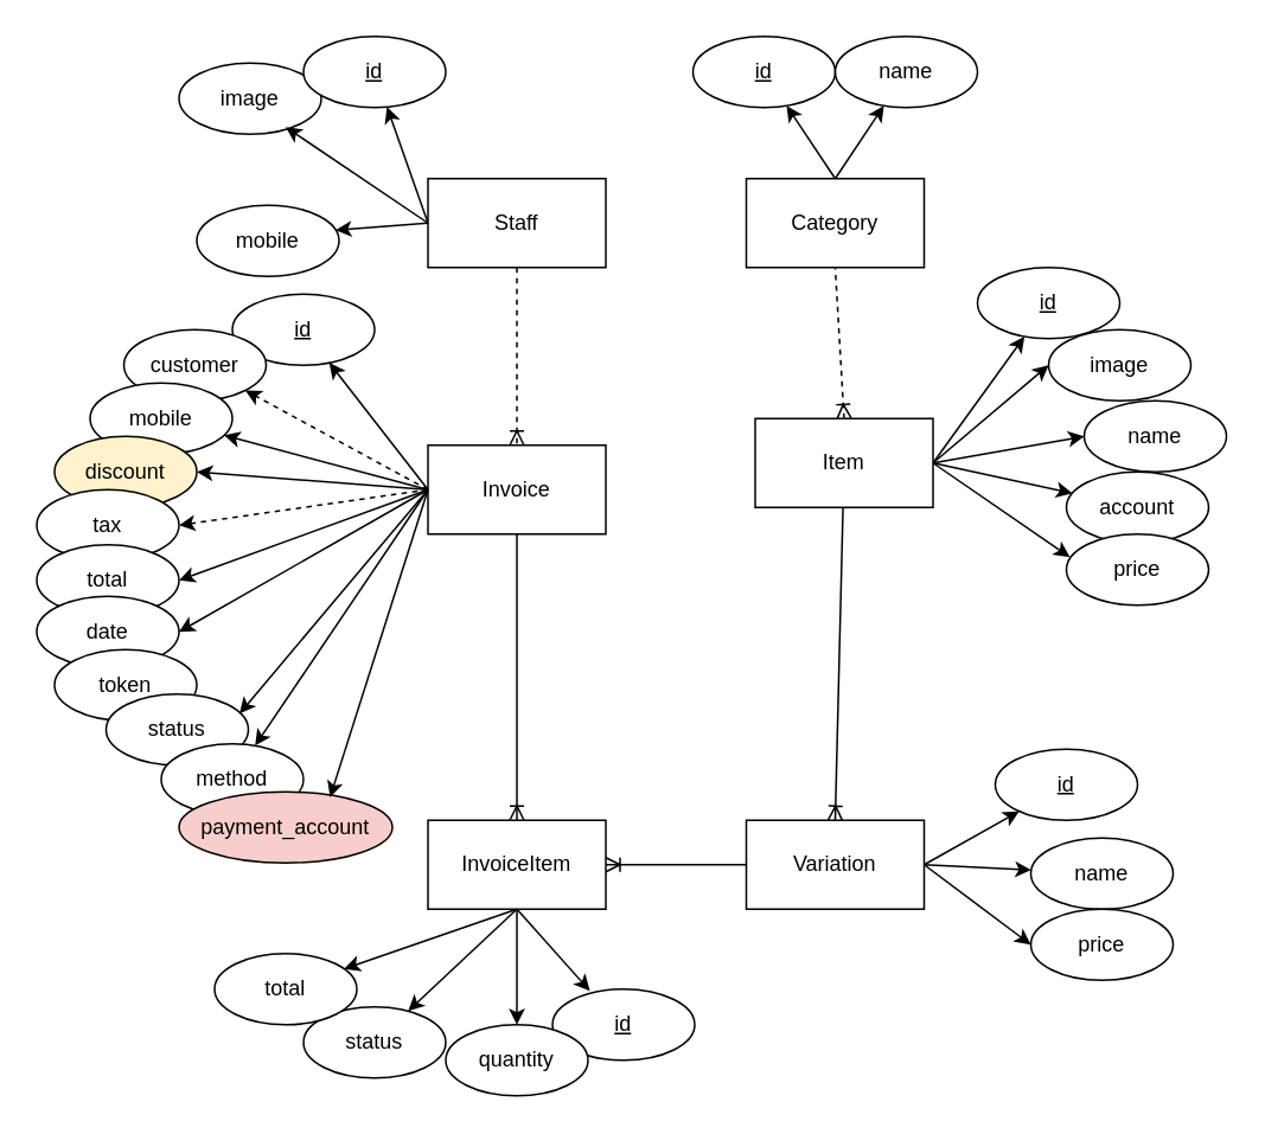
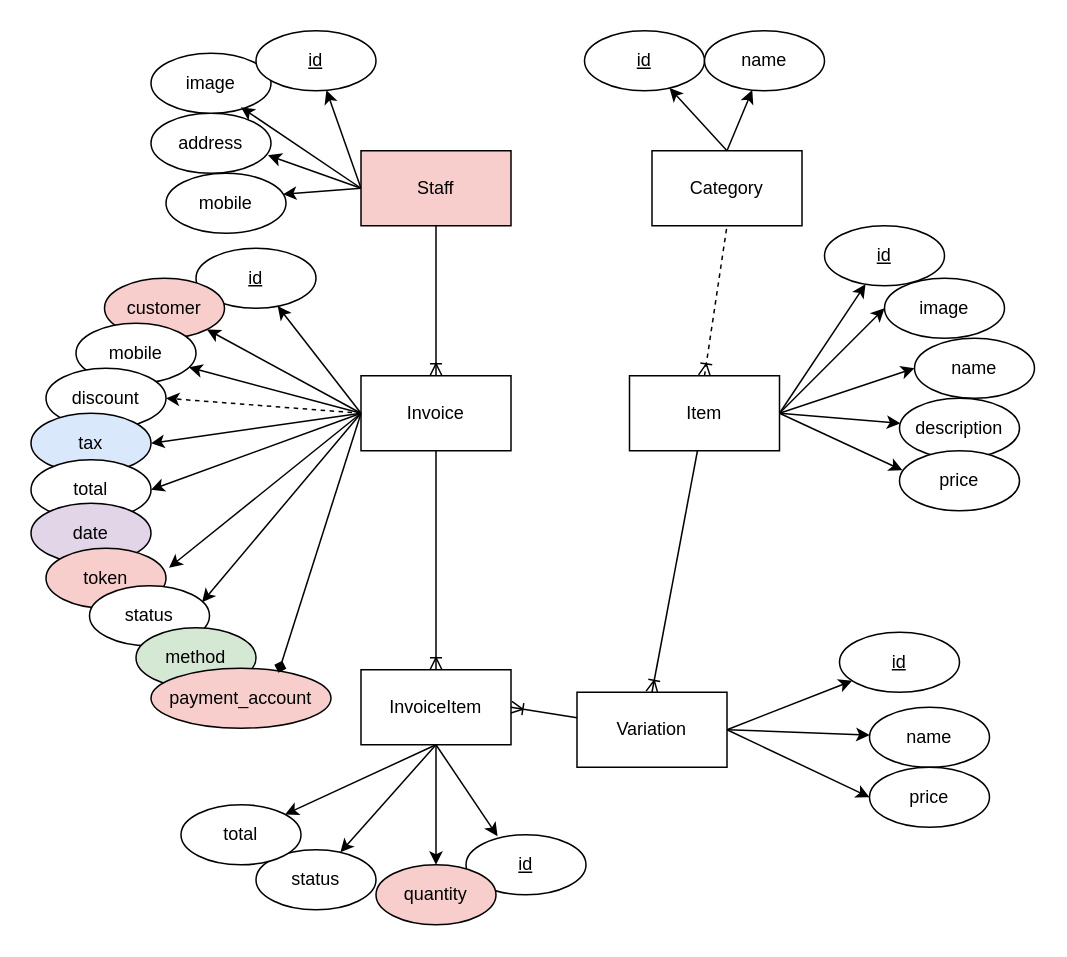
  <mxCell id="0" />
  <mxCell id="1" parent="0" />
  <mxCell id="2" style="edgeStyle=none;rounded=0;orthogonalLoop=1;jettySize=auto;html=1;exitX=0;exitY=0.5;exitDx=0;exitDy=0;" parent="1" source="4" target="40" edge="1"><mxGeometry relative="1" as="geometry" /></mxCell>
- <mxCell id="3" style="edgeStyle=orthogonalEdgeStyle;rounded=0;orthogonalLoop=1;jettySize=auto;html=1;exitX=0.5;exitY=1;exitDx=0;exitDy=0;endArrow=ERoneToMany;endFill=0;dashed=1;" edge="1" parent="1" source="4" target="27"><mxGeometry relative="1" as="geometry" /></mxCell>
- <mxCell id="4" value="Staff" style="rounded=1;whiteSpace=wrap;html=1;arcSize=0;" parent="1" vertex="1"><mxGeometry x="240" y="100" width="100" height="50" as="geometry" /></mxCell>
+ <mxCell id="3" style="edgeStyle=orthogonalEdgeStyle;rounded=0;orthogonalLoop=1;jettySize=auto;html=1;exitX=0.5;exitY=1;exitDx=0;exitDy=0;endArrow=ERoneToMany;endFill=0;" edge="1" parent="1" source="4" target="27"><mxGeometry relative="1" as="geometry" /></mxCell>
+ <mxCell id="4" value="Staff" style="rounded=1;whiteSpace=wrap;html=1;arcSize=0;fillColor=#f8cecc;" parent="1" vertex="1"><mxGeometry x="240" y="100" width="100" height="50" as="geometry" /></mxCell>
  <mxCell id="5" style="edgeStyle=none;rounded=0;orthogonalLoop=1;jettySize=auto;html=1;exitX=0.5;exitY=0;exitDx=0;exitDy=0;" parent="1" source="7" target="45" edge="1"><mxGeometry relative="1" as="geometry" /></mxCell>
  <mxCell id="6" style="edgeStyle=none;rounded=0;orthogonalLoop=1;jettySize=auto;html=1;exitX=0.5;exitY=0;exitDx=0;exitDy=0;" parent="1" source="7" target="46" edge="1"><mxGeometry relative="1" as="geometry" /></mxCell>
- <mxCell id="7" value="Category" style="rounded=1;whiteSpace=wrap;html=1;arcSize=0;" parent="1" vertex="1"><mxGeometry x="419" y="100" width="100" height="50" as="geometry" /></mxCell>
+ <mxCell id="7" value="Category" style="rounded=1;whiteSpace=wrap;html=1;arcSize=0;" parent="1" vertex="1"><mxGeometry x="434" y="100" width="100" height="50" as="geometry" /></mxCell>
  <mxCell id="8" style="edgeStyle=none;rounded=0;orthogonalLoop=1;jettySize=auto;html=1;exitX=0.5;exitY=0;exitDx=0;exitDy=0;entryX=0.5;entryY=1;entryDx=0;entryDy=0;endArrow=none;endFill=0;startArrow=ERoneToMany;startFill=0;dashed=1;" parent="1" source="13" target="7" edge="1"><mxGeometry relative="1" as="geometry" /></mxCell>
  <mxCell id="9" style="edgeStyle=none;rounded=0;orthogonalLoop=1;jettySize=auto;html=1;exitX=1;exitY=0.5;exitDx=0;exitDy=0;" parent="1" source="13" target="44" edge="1"><mxGeometry relative="1" as="geometry" /></mxCell>
  <mxCell id="10" style="edgeStyle=none;rounded=0;orthogonalLoop=1;jettySize=auto;html=1;exitX=1;exitY=0.5;exitDx=0;exitDy=0;entryX=0;entryY=0.5;entryDx=0;entryDy=0;" parent="1" source="13" target="47" edge="1"><mxGeometry relative="1" as="geometry" /></mxCell>
  <mxCell id="11" style="edgeStyle=none;rounded=0;orthogonalLoop=1;jettySize=auto;html=1;exitX=1;exitY=0.5;exitDx=0;exitDy=0;entryX=0;entryY=0.5;entryDx=0;entryDy=0;" parent="1" source="13" target="48" edge="1"><mxGeometry relative="1" as="geometry" /></mxCell>
  <mxCell id="12" style="edgeStyle=none;rounded=0;orthogonalLoop=1;jettySize=auto;html=1;exitX=1;exitY=0.5;exitDx=0;exitDy=0;" parent="1" source="13" target="49" edge="1"><mxGeometry relative="1" as="geometry" /></mxCell>
- <mxCell id="13" value="Item" style="rounded=1;whiteSpace=wrap;html=1;arcSize=0;" parent="1" vertex="1"><mxGeometry x="424" y="235" width="100" height="50" as="geometry" /></mxCell>
+ <mxCell id="13" value="Item" style="rounded=1;whiteSpace=wrap;html=1;arcSize=0;" parent="1" vertex="1"><mxGeometry x="419" y="250" width="100" height="50" as="geometry" /></mxCell>
  <mxCell id="14" style="edgeStyle=none;rounded=0;orthogonalLoop=1;jettySize=auto;html=1;exitX=0.5;exitY=0;exitDx=0;exitDy=0;startArrow=ERoneToMany;startFill=0;endArrow=none;endFill=0;" parent="1" source="18" target="13" edge="1"><mxGeometry relative="1" as="geometry" /></mxCell>
  <mxCell id="15" style="edgeStyle=none;rounded=0;orthogonalLoop=1;jettySize=auto;html=1;exitX=1;exitY=0.5;exitDx=0;exitDy=0;" parent="1" source="18" target="43" edge="1"><mxGeometry relative="1" as="geometry" /></mxCell>
  <mxCell id="16" style="edgeStyle=none;rounded=0;orthogonalLoop=1;jettySize=auto;html=1;exitX=1;exitY=0.5;exitDx=0;exitDy=0;" parent="1" source="18" target="52" edge="1"><mxGeometry relative="1" as="geometry" /></mxCell>
  <mxCell id="17" style="edgeStyle=none;rounded=0;orthogonalLoop=1;jettySize=auto;html=1;exitX=1;exitY=0.5;exitDx=0;exitDy=0;entryX=0;entryY=0.5;entryDx=0;entryDy=0;" parent="1" source="18" target="53" edge="1"><mxGeometry relative="1" as="geometry" /></mxCell>
- <mxCell id="18" value="Variation" style="rounded=1;whiteSpace=wrap;html=1;arcSize=0;" parent="1" vertex="1"><mxGeometry x="419" y="461" width="100" height="50" as="geometry" /></mxCell>
+ <mxCell id="18" value="Variation" style="rounded=1;whiteSpace=wrap;html=1;arcSize=0;" parent="1" vertex="1"><mxGeometry x="384" y="461" width="100" height="50" as="geometry" /></mxCell>
  <mxCell id="19" style="edgeStyle=none;rounded=0;orthogonalLoop=1;jettySize=auto;html=1;exitX=0;exitY=0.5;exitDx=0;exitDy=0;" parent="1" source="27" target="41" edge="1"><mxGeometry relative="1" as="geometry" /></mxCell>
- <mxCell id="20" style="edgeStyle=none;rounded=0;orthogonalLoop=1;jettySize=auto;html=1;exitX=0;exitY=0.5;exitDx=0;exitDy=0;entryX=1;entryY=1;entryDx=0;entryDy=0;dashed=1;" parent="1" source="27" target="55" edge="1"><mxGeometry relative="1" as="geometry" /></mxCell>
+ <mxCell id="20" style="edgeStyle=none;rounded=0;orthogonalLoop=1;jettySize=auto;html=1;exitX=0;exitY=0.5;exitDx=0;exitDy=0;entryX=1;entryY=1;entryDx=0;entryDy=0;" parent="1" source="27" target="55" edge="1"><mxGeometry relative="1" as="geometry" /></mxCell>
  <mxCell id="21" style="edgeStyle=none;rounded=0;orthogonalLoop=1;jettySize=auto;html=1;exitX=0;exitY=0.5;exitDx=0;exitDy=0;" parent="1" source="27" target="59" edge="1"><mxGeometry relative="1" as="geometry" /></mxCell>
- <mxCell id="22" style="edgeStyle=none;rounded=0;orthogonalLoop=1;jettySize=auto;html=1;exitX=0;exitY=0.5;exitDx=0;exitDy=0;entryX=1;entryY=0.5;entryDx=0;entryDy=0;" parent="1" source="27" target="60" edge="1"><mxGeometry relative="1" as="geometry" /></mxCell>
- <mxCell id="23" style="edgeStyle=none;rounded=0;orthogonalLoop=1;jettySize=auto;html=1;exitX=0;exitY=0.5;exitDx=0;exitDy=0;entryX=1;entryY=0.5;entryDx=0;entryDy=0;dashed=1;" parent="1" source="27" target="61" edge="1"><mxGeometry relative="1" as="geometry" /></mxCell>
+ <mxCell id="22" style="edgeStyle=none;rounded=0;orthogonalLoop=1;jettySize=auto;html=1;exitX=0;exitY=0.5;exitDx=0;exitDy=0;entryX=1;entryY=0.5;entryDx=0;entryDy=0;dashed=1;" parent="1" source="27" target="60" edge="1"><mxGeometry relative="1" as="geometry" /></mxCell>
+ <mxCell id="23" style="edgeStyle=none;rounded=0;orthogonalLoop=1;jettySize=auto;html=1;exitX=0;exitY=0.5;exitDx=0;exitDy=0;entryX=1;entryY=0.5;entryDx=0;entryDy=0;" parent="1" source="27" target="61" edge="1"><mxGeometry relative="1" as="geometry" /></mxCell>
  <mxCell id="24" style="edgeStyle=none;rounded=0;orthogonalLoop=1;jettySize=auto;html=1;exitX=0;exitY=0.5;exitDx=0;exitDy=0;entryX=1;entryY=0.5;entryDx=0;entryDy=0;" parent="1" source="27" target="62" edge="1"><mxGeometry relative="1" as="geometry" /></mxCell>
- <mxCell id="25" style="edgeStyle=none;rounded=0;orthogonalLoop=1;jettySize=auto;html=1;exitX=0;exitY=0.5;exitDx=0;exitDy=0;entryX=1;entryY=0.5;entryDx=0;entryDy=0;" parent="1" source="27" target="64" edge="1"><mxGeometry relative="1" as="geometry" /></mxCell>
- <mxCell id="26" style="edgeStyle=none;rounded=0;orthogonalLoop=1;jettySize=auto;html=1;exitX=0;exitY=0.5;exitDx=0;exitDy=0;" parent="1" source="27" target="67" edge="1"><mxGeometry relative="1" as="geometry" /></mxCell>
- <mxCell id="27" value="Invoice" style="whiteSpace=wrap;html=1;arcSize=0;rounded=0;" parent="1" vertex="1"><mxGeometry x="240" y="250" width="100" height="50" as="geometry" /></mxCell>
+ <mxCell id="27" value="Invoice" style="rounded=1;whiteSpace=wrap;html=1;arcSize=0;" parent="1" vertex="1"><mxGeometry x="240" y="250" width="100" height="50" as="geometry" /></mxCell>
  <mxCell id="28" style="edgeStyle=none;rounded=0;orthogonalLoop=1;jettySize=auto;html=1;exitX=0.5;exitY=0;exitDx=0;exitDy=0;startArrow=ERoneToMany;startFill=0;endArrow=none;endFill=0;" parent="1" source="33" target="27" edge="1"><mxGeometry relative="1" as="geometry" /></mxCell>
  <mxCell id="29" style="edgeStyle=none;rounded=0;orthogonalLoop=1;jettySize=auto;html=1;exitX=1;exitY=0.5;exitDx=0;exitDy=0;startArrow=ERoneToMany;startFill=0;endArrow=none;endFill=0;" parent="1" source="33" target="18" edge="1"><mxGeometry relative="1" as="geometry" /></mxCell>
  <mxCell id="30" style="edgeStyle=none;rounded=0;orthogonalLoop=1;jettySize=auto;html=1;exitX=0.5;exitY=1;exitDx=0;exitDy=0;" parent="1" source="33" target="54" edge="1"><mxGeometry relative="1" as="geometry" /></mxCell>
  <mxCell id="31" style="edgeStyle=none;rounded=0;orthogonalLoop=1;jettySize=auto;html=1;exitX=0.5;exitY=1;exitDx=0;exitDy=0;" parent="1" source="33" target="56" edge="1"><mxGeometry relative="1" as="geometry" /></mxCell>
  <mxCell id="32" style="edgeStyle=none;rounded=0;orthogonalLoop=1;jettySize=auto;html=1;exitX=0.5;exitY=1;exitDx=0;exitDy=0;" parent="1" source="33" target="57" edge="1"><mxGeometry relative="1" as="geometry" /></mxCell>
- <mxCell id="33" value="InvoiceItem" style="rounded=1;whiteSpace=wrap;html=1;arcSize=0;" parent="1" vertex="1"><mxGeometry x="240" y="461" width="100" height="50" as="geometry" /></mxCell>
+ <mxCell id="33" value="InvoiceItem" style="rounded=1;whiteSpace=wrap;html=1;arcSize=0;" parent="1" vertex="1"><mxGeometry x="240" y="446" width="100" height="50" as="geometry" /></mxCell>
  <mxCell id="34" value="mobile" style="ellipse;whiteSpace=wrap;html=1;" parent="1" vertex="1"><mxGeometry x="110" y="115" width="80" height="40" as="geometry" /></mxCell>
+ <mxCell id="35" value="address" style="ellipse;whiteSpace=wrap;html=1;" parent="1" vertex="1"><mxGeometry x="100" y="75" width="80" height="40" as="geometry" /></mxCell>
  <mxCell id="36" value="image" style="ellipse;whiteSpace=wrap;html=1;" parent="1" vertex="1"><mxGeometry x="100" y="35" width="80" height="40" as="geometry" /></mxCell>
  <mxCell id="37" style="edgeStyle=none;rounded=0;orthogonalLoop=1;jettySize=auto;html=1;exitX=0;exitY=0.5;exitDx=0;exitDy=0;entryX=0.75;entryY=0.9;entryDx=0;entryDy=0;entryPerimeter=0;" parent="1" source="4" target="36" edge="1"><mxGeometry relative="1" as="geometry" /></mxCell>
+ <mxCell id="38" style="edgeStyle=none;rounded=0;orthogonalLoop=1;jettySize=auto;html=1;exitX=0;exitY=0.5;exitDx=0;exitDy=0;entryX=0.975;entryY=0.7;entryDx=0;entryDy=0;entryPerimeter=0;" parent="1" source="4" target="35" edge="1"><mxGeometry relative="1" as="geometry" /></mxCell>
  <mxCell id="39" style="edgeStyle=none;rounded=0;orthogonalLoop=1;jettySize=auto;html=1;exitX=0;exitY=0.5;exitDx=0;exitDy=0;entryX=0.975;entryY=0.35;entryDx=0;entryDy=0;entryPerimeter=0;" parent="1" source="4" target="34" edge="1"><mxGeometry relative="1" as="geometry" /></mxCell>
  <mxCell id="40" value="&lt;u&gt;id&lt;/u&gt;" style="ellipse;whiteSpace=wrap;html=1;" parent="1" vertex="1"><mxGeometry x="170" y="20" width="80" height="40" as="geometry" /></mxCell>
  <mxCell id="41" value="&lt;u&gt;id&lt;/u&gt;" style="ellipse;whiteSpace=wrap;html=1;" parent="1" vertex="1"><mxGeometry x="130" y="165" width="80" height="40" as="geometry" /></mxCell>
  <mxCell id="42" value="&lt;u&gt;id&lt;/u&gt;" style="ellipse;whiteSpace=wrap;html=1;" parent="1" vertex="1"><mxGeometry x="310" y="556" width="80" height="40" as="geometry" /></mxCell>
  <mxCell id="43" value="&lt;u&gt;id&lt;/u&gt;" style="ellipse;whiteSpace=wrap;html=1;" parent="1" vertex="1"><mxGeometry x="559" y="421" width="80" height="40" as="geometry" /></mxCell>
  <mxCell id="44" value="&lt;u&gt;id&lt;/u&gt;" style="ellipse;whiteSpace=wrap;html=1;" parent="1" vertex="1"><mxGeometry x="549" y="150" width="80" height="40" as="geometry" /></mxCell>
  <mxCell id="45" value="&lt;u&gt;id&lt;/u&gt;" style="ellipse;whiteSpace=wrap;html=1;" parent="1" vertex="1"><mxGeometry x="389" y="20" width="80" height="40" as="geometry" /></mxCell>
  <mxCell id="46" value="name" style="ellipse;whiteSpace=wrap;html=1;" parent="1" vertex="1"><mxGeometry x="469" y="20" width="80" height="40" as="geometry" /></mxCell>
  <mxCell id="47" value="image" style="ellipse;whiteSpace=wrap;html=1;" parent="1" vertex="1"><mxGeometry x="589" y="185" width="80" height="40" as="geometry" /></mxCell>
  <mxCell id="48" value="name" style="ellipse;whiteSpace=wrap;html=1;" parent="1" vertex="1"><mxGeometry x="609" y="225" width="80" height="40" as="geometry" /></mxCell>
- <mxCell id="49" value="account" style="ellipse;whiteSpace=wrap;html=1;" parent="1" vertex="1"><mxGeometry x="599" y="265" width="80" height="40" as="geometry" /></mxCell>
+ <mxCell id="49" value="description" style="ellipse;whiteSpace=wrap;html=1;" parent="1" vertex="1"><mxGeometry x="599" y="265" width="80" height="40" as="geometry" /></mxCell>
  <mxCell id="50" value="price" style="ellipse;whiteSpace=wrap;html=1;" parent="1" vertex="1"><mxGeometry x="599" y="300" width="80" height="40" as="geometry" /></mxCell>
  <mxCell id="51" style="edgeStyle=none;rounded=0;orthogonalLoop=1;jettySize=auto;html=1;exitX=1;exitY=0.5;exitDx=0;exitDy=0;entryX=0.025;entryY=0.325;entryDx=0;entryDy=0;entryPerimeter=0;" parent="1" source="13" target="50" edge="1"><mxGeometry relative="1" as="geometry" /></mxCell>
  <mxCell id="52" value="name" style="ellipse;whiteSpace=wrap;html=1;" parent="1" vertex="1"><mxGeometry x="579" y="471" width="80" height="40" as="geometry" /></mxCell>
  <mxCell id="53" value="price" style="ellipse;whiteSpace=wrap;html=1;" parent="1" vertex="1"><mxGeometry x="579" y="511" width="80" height="40" as="geometry" /></mxCell>
- <mxCell id="54" value="quantity" style="ellipse;whiteSpace=wrap;html=1;" parent="1" vertex="1"><mxGeometry x="250" y="576" width="80" height="40" as="geometry" /></mxCell>
- <mxCell id="55" value="customer" style="ellipse;whiteSpace=wrap;html=1;" parent="1" vertex="1"><mxGeometry x="69" y="185" width="80" height="40" as="geometry" /></mxCell>
+ <mxCell id="54" value="quantity" style="ellipse;whiteSpace=wrap;html=1;fillColor=#f8cecc;" parent="1" vertex="1"><mxGeometry x="250" y="576" width="80" height="40" as="geometry" /></mxCell>
+ <mxCell id="55" value="customer" style="ellipse;whiteSpace=wrap;html=1;fillColor=#f8cecc;" parent="1" vertex="1"><mxGeometry x="69" y="185" width="80" height="40" as="geometry" /></mxCell>
  <mxCell id="56" value="status" style="ellipse;whiteSpace=wrap;html=1;" parent="1" vertex="1"><mxGeometry x="170" y="566" width="80" height="40" as="geometry" /></mxCell>
  <mxCell id="57" value="total" style="ellipse;whiteSpace=wrap;html=1;" parent="1" vertex="1"><mxGeometry x="120" y="536" width="80" height="40" as="geometry" /></mxCell>
  <mxCell id="58" style="edgeStyle=none;rounded=0;orthogonalLoop=1;jettySize=auto;html=1;exitX=0.5;exitY=1;exitDx=0;exitDy=0;entryX=0.263;entryY=0.025;entryDx=0;entryDy=0;entryPerimeter=0;" parent="1" source="33" target="42" edge="1"><mxGeometry relative="1" as="geometry" /></mxCell>
  <mxCell id="59" value="mobile" style="ellipse;whiteSpace=wrap;html=1;" parent="1" vertex="1"><mxGeometry x="50" y="215" width="80" height="40" as="geometry" /></mxCell>
- <mxCell id="60" value="discount" style="ellipse;whiteSpace=wrap;html=1;fillColor=#fff2cc;" parent="1" vertex="1"><mxGeometry x="30" y="245" width="80" height="40" as="geometry" /></mxCell>
- <mxCell id="61" value="tax" style="ellipse;whiteSpace=wrap;html=1;" parent="1" vertex="1"><mxGeometry x="20" y="275" width="80" height="40" as="geometry" /></mxCell>
+ <mxCell id="60" value="discount" style="ellipse;whiteSpace=wrap;html=1;" parent="1" vertex="1"><mxGeometry x="30" y="245" width="80" height="40" as="geometry" /></mxCell>
+ <mxCell id="61" value="tax" style="ellipse;whiteSpace=wrap;html=1;fillColor=#dae8fc;" parent="1" vertex="1"><mxGeometry x="20" y="275" width="80" height="40" as="geometry" /></mxCell>
  <mxCell id="62" value="total" style="ellipse;whiteSpace=wrap;html=1;" parent="1" vertex="1"><mxGeometry x="20" y="306" width="80" height="40" as="geometry" /></mxCell>
  <mxCell id="63" style="edgeStyle=none;rounded=0;orthogonalLoop=1;jettySize=auto;html=1;exitX=0.5;exitY=0;exitDx=0;exitDy=0;" parent="1" source="64" target="62" edge="1"><mxGeometry relative="1" as="geometry" /></mxCell>
- <mxCell id="64" value="date" style="ellipse;whiteSpace=wrap;html=1;" parent="1" vertex="1"><mxGeometry x="20" y="335" width="80" height="40" as="geometry" /></mxCell>
- <mxCell id="65" value="token" style="ellipse;whiteSpace=wrap;html=1;" parent="1" vertex="1"><mxGeometry x="30" y="365" width="80" height="40" as="geometry" /></mxCell>
+ <mxCell id="64" value="date" style="ellipse;whiteSpace=wrap;html=1;fillColor=#e1d5e7;" parent="1" vertex="1"><mxGeometry x="20" y="335" width="80" height="40" as="geometry" /></mxCell>
+ <mxCell id="65" value="token" style="ellipse;whiteSpace=wrap;html=1;fillColor=#f8cecc;" parent="1" vertex="1"><mxGeometry x="30" y="365" width="80" height="40" as="geometry" /></mxCell>
  <mxCell id="66" value="status" style="ellipse;whiteSpace=wrap;html=1;" parent="1" vertex="1"><mxGeometry x="59" y="390" width="80" height="40" as="geometry" /></mxCell>
- <mxCell id="67" value="method" style="ellipse;whiteSpace=wrap;html=1;" parent="1" vertex="1"><mxGeometry x="90" y="418" width="80" height="40" as="geometry" /></mxCell>
+ <mxCell id="67" value="method" style="ellipse;whiteSpace=wrap;html=1;fillColor=#d5e8d4;" parent="1" vertex="1"><mxGeometry x="90" y="418" width="80" height="40" as="geometry" /></mxCell>
  <mxCell id="68" value="payment_account" style="ellipse;whiteSpace=wrap;html=1;fillColor=#f8cecc;" parent="1" vertex="1"><mxGeometry x="100" y="445" width="120" height="40" as="geometry" /></mxCell>
+ <mxCell id="69" style="edgeStyle=none;rounded=0;orthogonalLoop=1;jettySize=auto;html=1;exitX=0;exitY=0.5;exitDx=0;exitDy=0;entryX=1.025;entryY=0.325;entryDx=0;entryDy=0;entryPerimeter=0;" parent="1" source="27" target="65" edge="1"><mxGeometry relative="1" as="geometry" /></mxCell>
  <mxCell id="70" style="edgeStyle=none;rounded=0;orthogonalLoop=1;jettySize=auto;html=1;exitX=0;exitY=0.5;exitDx=0;exitDy=0;entryX=0.938;entryY=0.275;entryDx=0;entryDy=0;entryPerimeter=0;" parent="1" source="27" target="66" edge="1"><mxGeometry relative="1" as="geometry" /></mxCell>
- <mxCell id="71" style="edgeStyle=none;rounded=0;orthogonalLoop=1;jettySize=auto;html=1;exitX=0;exitY=0.5;exitDx=0;exitDy=0;entryX=0.708;entryY=0.075;entryDx=0;entryDy=0;entryPerimeter=0;" parent="1" source="27" target="68" edge="1"><mxGeometry relative="1" as="geometry" /></mxCell>
+ <mxCell id="71" style="edgeStyle=none;rounded=0;orthogonalLoop=1;jettySize=auto;html=1;exitX=0;exitY=0.5;exitDx=0;exitDy=0;entryX=0.708;entryY=0.075;entryDx=0;entryDy=0;entryPerimeter=0;endArrow=diamond;" parent="1" source="27" target="68" edge="1"><mxGeometry relative="1" as="geometry" /></mxCell>
